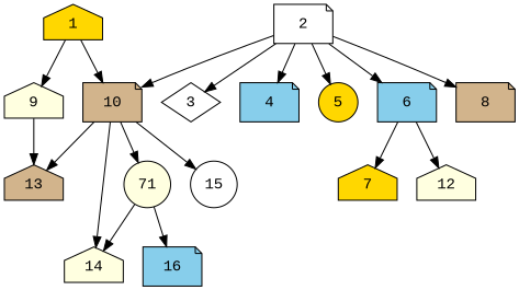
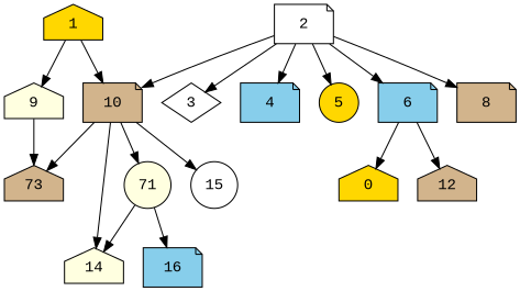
  digraph {
    fontname="Liberation Mono"
    node [fillcolor=tan fontname="Liberation Mono" shape=house style=filled]
    edge [fontname="Liberation Mono"]
    1 [alpha=22.71 fillcolor=gold]
    9 [alpha=42.95 fillcolor=lightyellow]
    10 [alpha=38.29 shape=note]
-   13 [alpha=40.27]
+   13 [alpha=40.27 label=73]
    n5 [alpha=35.30 fillcolor=lightyellow label=71 shape=circle]
    14 [alpha=39.54 fillcolor=lightyellow]
    15 [alpha=20.87 fillcolor=white shape=circle]
    16 [alpha=26.60 fillcolor=skyblue shape=note]
    2 [alpha=39.94 fillcolor=white shape=note]
    3 [alpha=34.58 fillcolor=white shape=diamond]
    4 [alpha=40.34 fillcolor=skyblue shape=note]
    5 [alpha=39.63 fillcolor=gold shape=circle]
    6 [alpha=33.14 fillcolor=skyblue shape=note]
    8 [alpha=38.59 shape=note]
-   7 [alpha=22.74 fillcolor=gold]
-   12 [alpha=34.80 fillcolor=lightyellow]
+   7 [alpha=22.74 fillcolor=gold label=0]
+   12 [alpha=34.80]
    1 -> 9
    1 -> 10
    9 -> 13
    10 -> 13
    10 -> n5
    10 -> 14
    10 -> 15
    n5 -> 14
    n5 -> 16
    2 -> 10
    2 -> 3
    2 -> 4
    2 -> 5
    2 -> 6
    2 -> 8
    6 -> 7
    6 -> 12
  }
